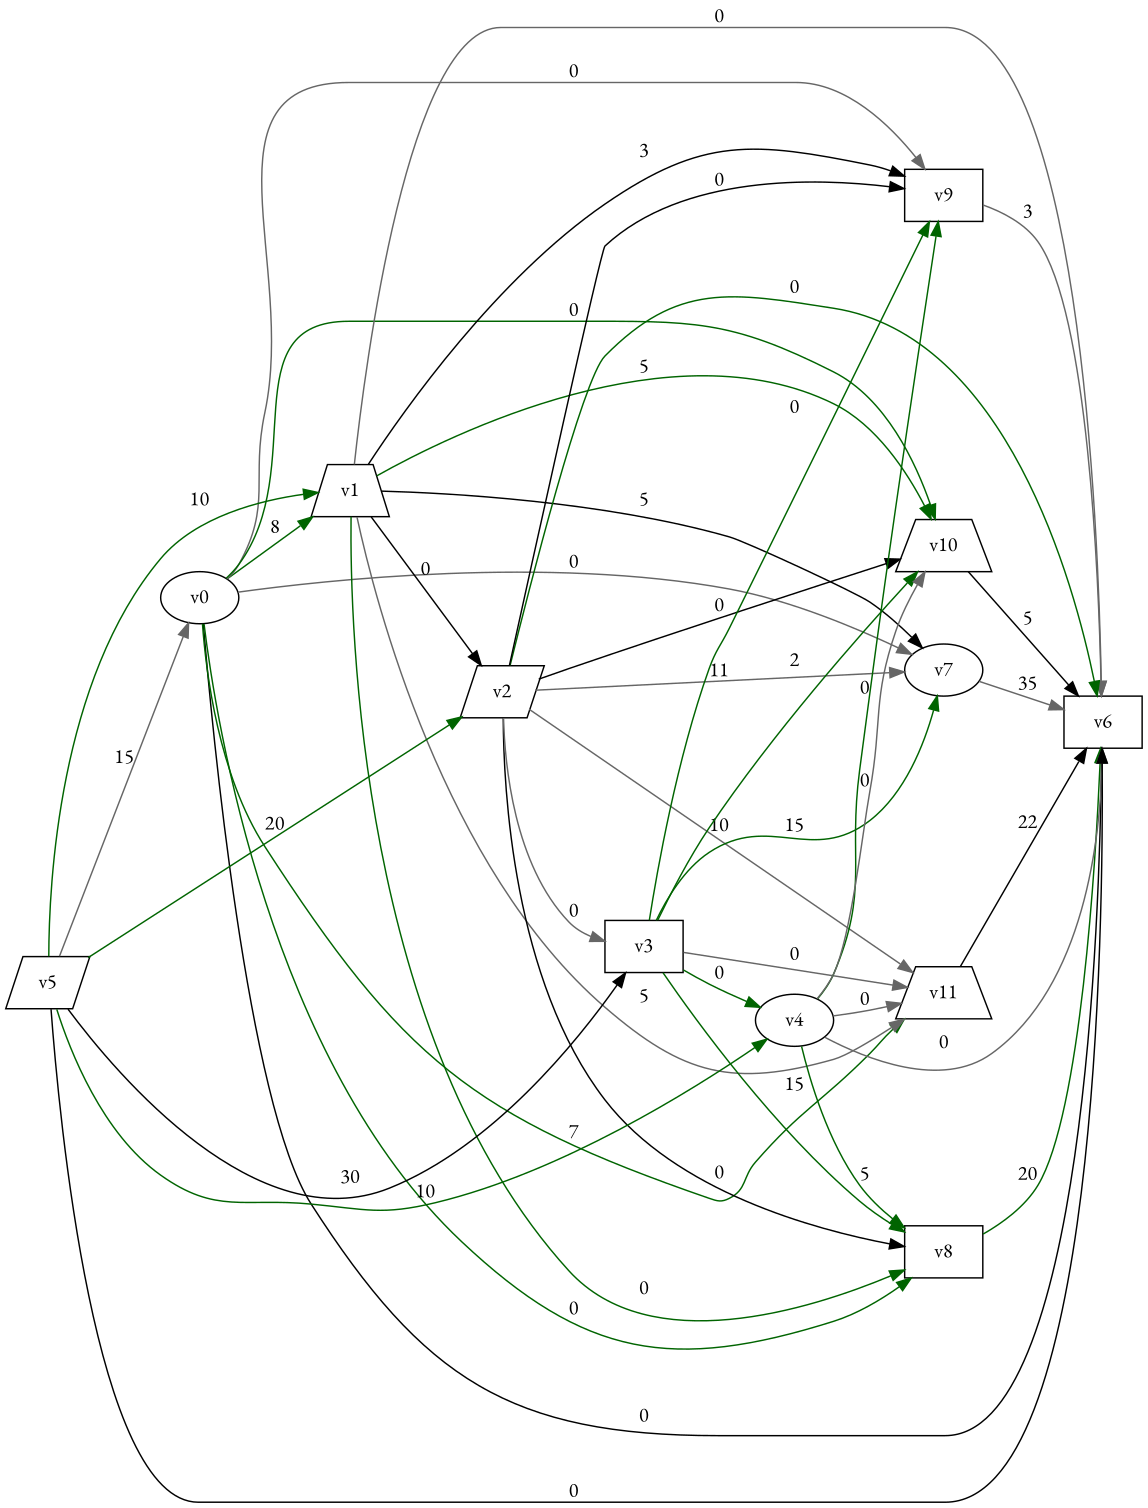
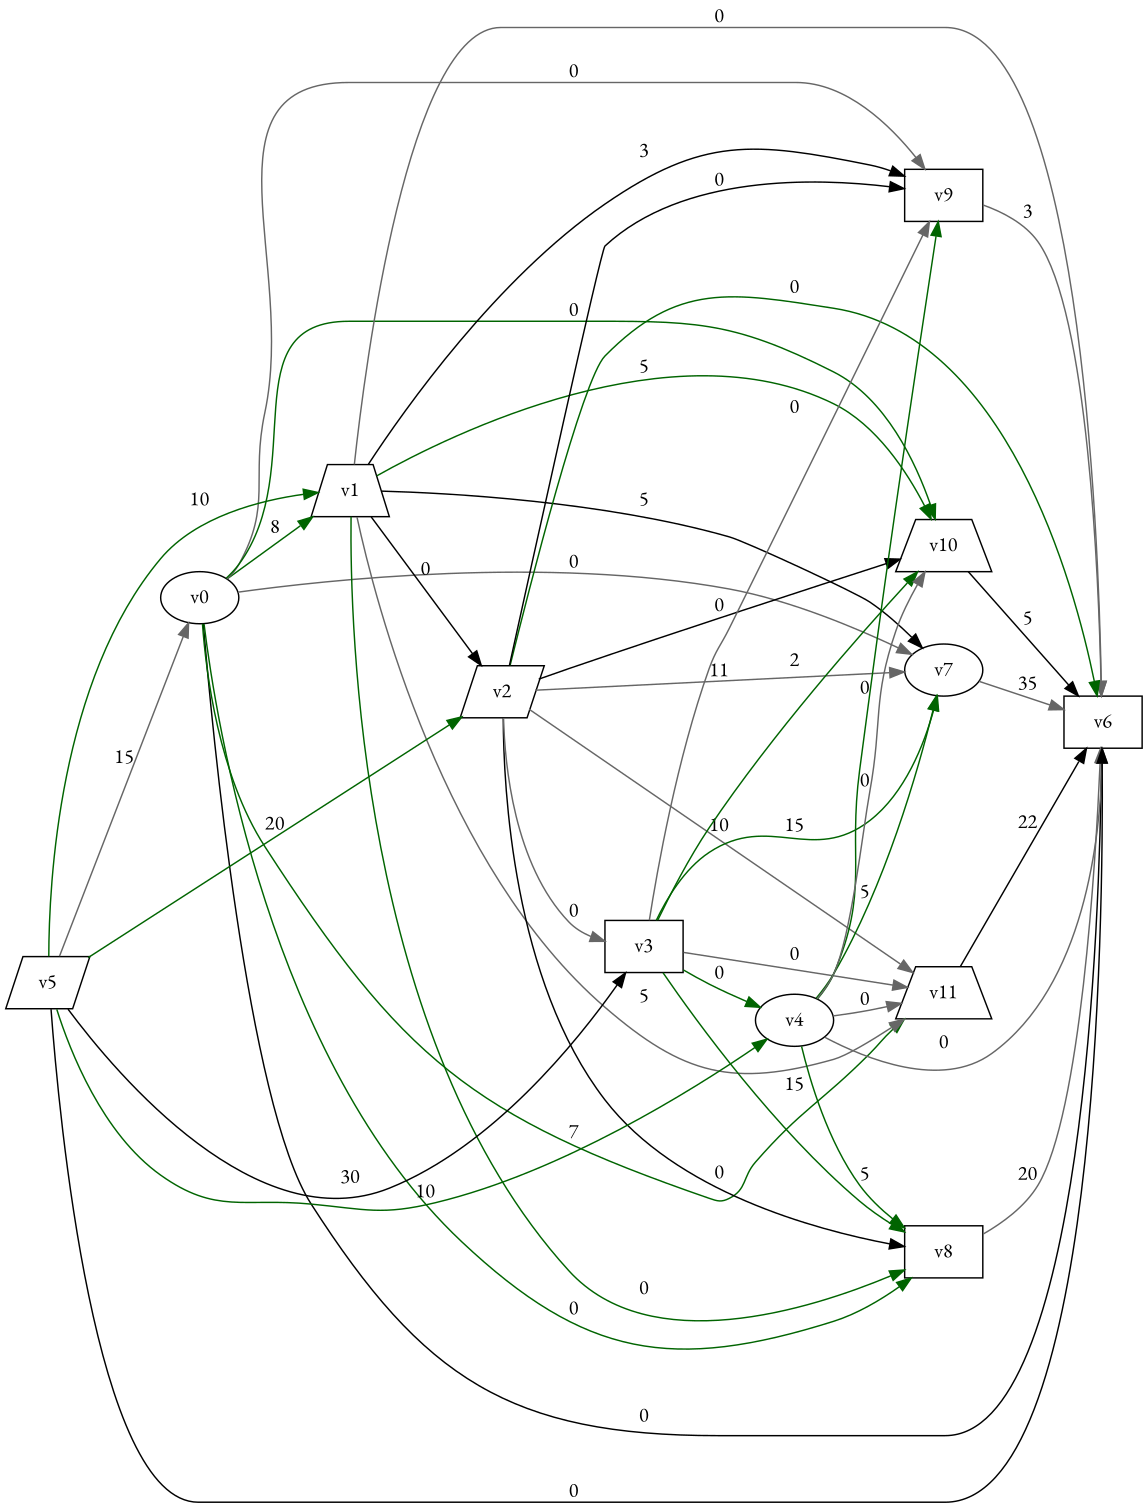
  digraph {
    fontname="EB Garamond"
    rankdir=LR
    node [fontname="EB Garamond" shape=box]
    edge [color=darkgreen fontname="EB Garamond"]
    n1 [label=v0 shape=ellipse]
    n2 [label=v1 shape=trapezium]
    n3 [label=v6]
    n4 [label=v7 shape=ellipse]
    n5 [label=v8]
    n6 [label=v9]
    n7 [label=v10 shape=trapezium]
    n8 [label=v11 shape=trapezium]
    n9 [label=v2 shape=parallelogram]
    n10 [label=v3]
    n11 [label=v4 shape=ellipse]
    n12 [label=v5 shape=parallelogram]
    n1 -> n2 [label=8]
    n1 -> n3 [color=black label=0]
    n1 -> n4 [color=gray40 label=0]
    n1 -> n5 [label=0]
    n1 -> n6 [color=gray40 label=0]
    n1 -> n7 [label=0]
    n1 -> n8 [label=7]
    n2 -> n3 [color=gray40 label=0]
    n2 -> n4 [color=black label=5]
    n2 -> n5 [label=0]
    n2 -> n6 [color=black label=3]
    n2 -> n7 [label=5]
    n2 -> n8 [color=gray40 label=5]
    n2 -> n9 [color=black label=0]
    n4 -> n3 [color=gray40 label=35]
-   n5 -> n3 [label=20]
+   n5 -> n3 [color=gray40 label=20]
    n6 -> n3 [color=gray40 label=3]
    n7 -> n3 [color=black label=5]
    n8 -> n3 [color=black label=22]
    n9 -> n3 [label=0]
    n9 -> n4 [color=gray40 label=11]
    n9 -> n5 [color=black label=0]
    n9 -> n6 [color=black label=0]
    n9 -> n7 [color=black label=0]
    n9 -> n8 [color=gray40 label=10]
    n9 -> n10 [color=gray40 label=0]
    n10 -> n4 [label=15]
    n10 -> n5 [label=15]
-   n10 -> n6 [label=0]
+   n10 -> n6 [color=gray40 label=0]
    n10 -> n7 [label=2]
    n10 -> n8 [color=gray40 label=0]
    n10 -> n11 [label=0]
    n11 -> n3 [color=gray40 label=0]
+   n11 -> n4 [label=5]
    n11 -> n5 [label=5]
    n11 -> n6 [label=0]
    n11 -> n7 [color=gray40 label=0]
    n11 -> n8 [color=gray40 label=0]
    n12 -> n1 [color=gray40 label=15]
    n12 -> n2 [label=10]
    n12 -> n3 [color=black label=0]
    n12 -> n9 [label=20]
    n12 -> n10 [color=black label=30]
    n12 -> n11 [label=10]
  }
